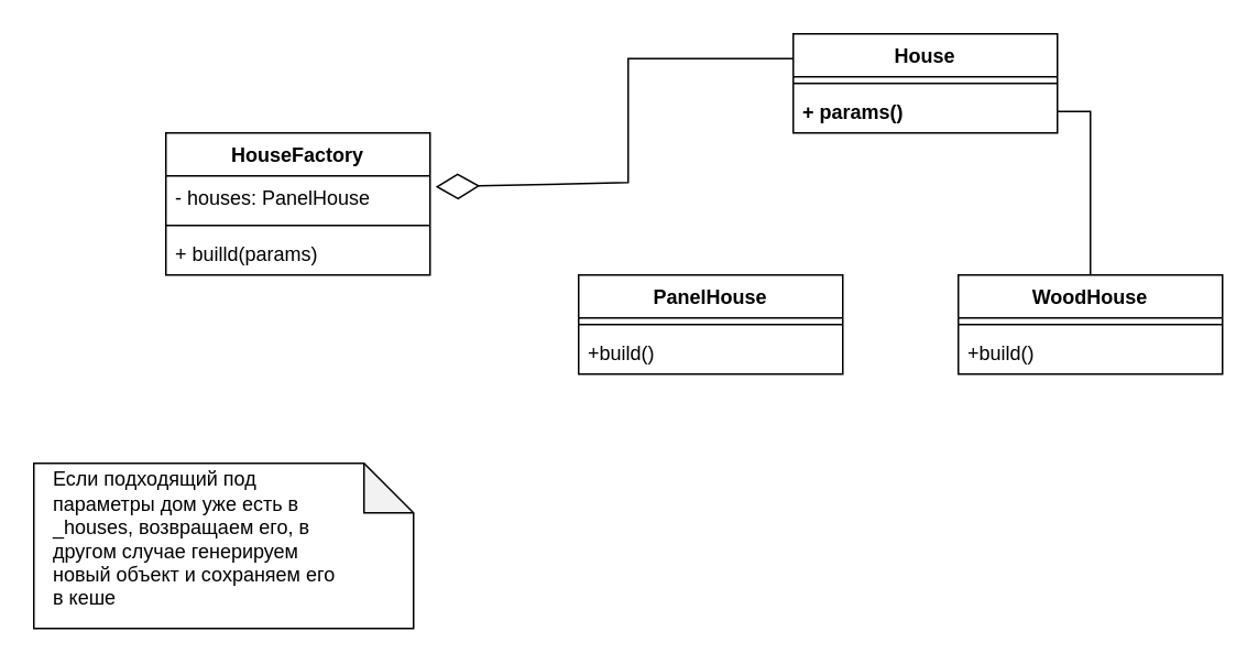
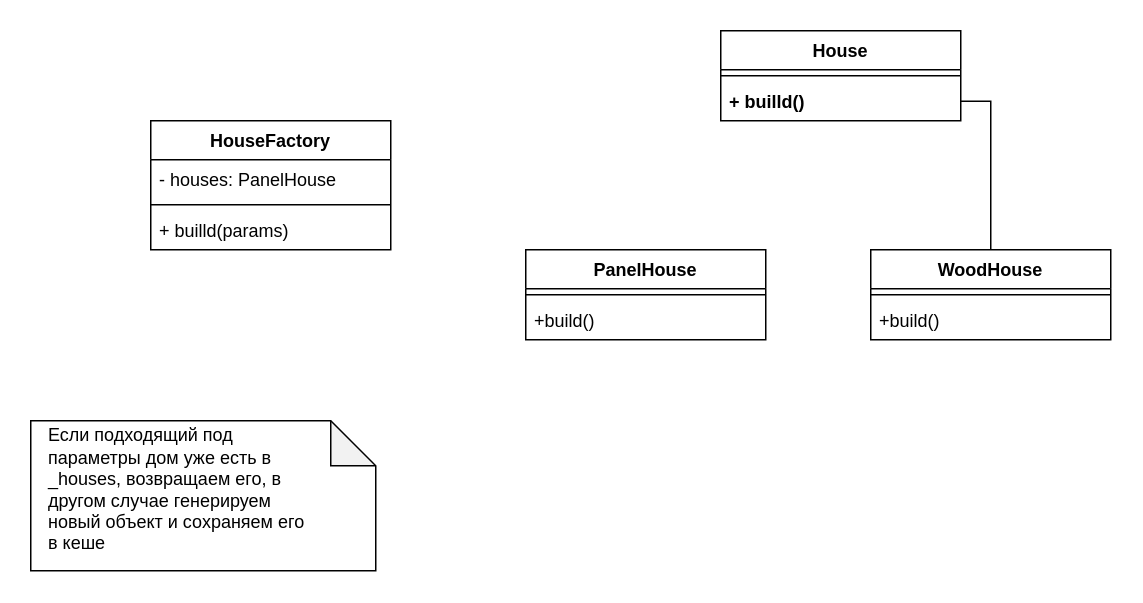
  <mxCell id="0" />
  <mxCell id="1" parent="0" />
  <mxCell id="2" value="HouseFactory" style="swimlane;fontStyle=1;align=center;verticalAlign=top;childLayout=stackLayout;horizontal=1;startSize=26;horizontalStack=0;resizeParent=1;resizeParentMax=0;resizeLast=0;collapsible=1;marginBottom=0;" vertex="1" parent="1"><mxGeometry x="100" y="80" width="160" height="86" as="geometry" /></mxCell>
  <mxCell id="3" value="- houses: PanelHouse" style="text;strokeColor=none;fillColor=none;align=left;verticalAlign=top;spacingLeft=4;spacingRight=4;overflow=hidden;rotatable=0;points=[[0,0.5],[1,0.5]];portConstraint=eastwest;" vertex="1" parent="2"><mxGeometry y="26" width="160" height="26" as="geometry" /></mxCell>
  <mxCell id="4" value="" style="line;strokeWidth=1;fillColor=none;align=left;verticalAlign=middle;spacingTop=-1;spacingLeft=3;spacingRight=3;rotatable=0;labelPosition=right;points=[];portConstraint=eastwest;strokeColor=inherit;" vertex="1" parent="2"><mxGeometry y="52" width="160" height="8" as="geometry" /></mxCell>
  <mxCell id="5" value="+ builld(params)" style="text;strokeColor=none;fillColor=none;align=left;verticalAlign=top;spacingLeft=4;spacingRight=4;overflow=hidden;rotatable=0;points=[[0,0.5],[1,0.5]];portConstraint=eastwest;" vertex="1" parent="2"><mxGeometry y="60" width="160" height="26" as="geometry" /></mxCell>
  <mxCell id="6" value="House" style="swimlane;fontStyle=1;align=center;verticalAlign=top;childLayout=stackLayout;horizontal=1;startSize=26;horizontalStack=0;resizeParent=1;resizeParentMax=0;resizeLast=0;collapsible=1;marginBottom=0;" vertex="1" parent="1"><mxGeometry x="480" y="20" width="160" height="60" as="geometry" /></mxCell>
  <mxCell id="7" value="" style="line;strokeWidth=1;fillColor=none;align=left;verticalAlign=middle;spacingTop=-1;spacingLeft=3;spacingRight=3;rotatable=0;labelPosition=right;points=[];portConstraint=eastwest;strokeColor=inherit;" vertex="1" parent="6"><mxGeometry y="26" width="160" height="8" as="geometry" /></mxCell>
- <mxCell id="8" value="+ params()" style="text;strokeColor=none;fillColor=none;align=left;verticalAlign=top;spacingLeft=4;spacingRight=4;overflow=hidden;rotatable=0;points=[[0,0.5],[1,0.5]];portConstraint=eastwest;fontStyle=1" vertex="1" parent="6"><mxGeometry y="34" width="160" height="26" as="geometry" /></mxCell>
+ <mxCell id="8" value="+ builld()" style="text;strokeColor=none;fillColor=none;align=left;verticalAlign=top;spacingLeft=4;spacingRight=4;overflow=hidden;rotatable=0;points=[[0,0.5],[1,0.5]];portConstraint=eastwest;fontStyle=1" vertex="1" parent="6"><mxGeometry y="34" width="160" height="26" as="geometry" /></mxCell>
  <mxCell id="9" value="PanelHouse" style="swimlane;fontStyle=1;align=center;verticalAlign=top;childLayout=stackLayout;horizontal=1;startSize=26;horizontalStack=0;resizeParent=1;resizeParentMax=0;resizeLast=0;collapsible=1;marginBottom=0;" vertex="1" parent="1"><mxGeometry x="350" y="166" width="160" height="60" as="geometry" /></mxCell>
  <mxCell id="10" value="" style="line;strokeWidth=1;fillColor=none;align=left;verticalAlign=middle;spacingTop=-1;spacingLeft=3;spacingRight=3;rotatable=0;labelPosition=right;points=[];portConstraint=eastwest;strokeColor=inherit;" vertex="1" parent="9"><mxGeometry y="26" width="160" height="8" as="geometry" /></mxCell>
  <mxCell id="11" value="+build()" style="text;strokeColor=none;fillColor=none;align=left;verticalAlign=top;spacingLeft=4;spacingRight=4;overflow=hidden;rotatable=0;points=[[0,0.5],[1,0.5]];portConstraint=eastwest;" vertex="1" parent="9"><mxGeometry y="34" width="160" height="26" as="geometry" /></mxCell>
  <mxCell id="12" style="edgeStyle=orthogonalEdgeStyle;rounded=0;orthogonalLoop=1;jettySize=auto;html=1;entryX=1;entryY=0.5;entryDx=0;entryDy=0;endArrow=none;" edge="1" parent="1" source="13" target="8"><mxGeometry relative="1" as="geometry" /></mxCell>
  <mxCell id="13" value="WoodHouse" style="swimlane;fontStyle=1;align=center;verticalAlign=top;childLayout=stackLayout;horizontal=1;startSize=26;horizontalStack=0;resizeParent=1;resizeParentMax=0;resizeLast=0;collapsible=1;marginBottom=0;" vertex="1" parent="1"><mxGeometry x="580" y="166" width="160" height="60" as="geometry" /></mxCell>
  <mxCell id="14" value="" style="line;strokeWidth=1;fillColor=none;align=left;verticalAlign=middle;spacingTop=-1;spacingLeft=3;spacingRight=3;rotatable=0;labelPosition=right;points=[];portConstraint=eastwest;strokeColor=inherit;" vertex="1" parent="13"><mxGeometry y="26" width="160" height="8" as="geometry" /></mxCell>
  <mxCell id="15" value="+build()" style="text;strokeColor=none;fillColor=none;align=left;verticalAlign=top;spacingLeft=4;spacingRight=4;overflow=hidden;rotatable=0;points=[[0,0.5],[1,0.5]];portConstraint=eastwest;" vertex="1" parent="13"><mxGeometry y="34" width="160" height="26" as="geometry" /></mxCell>
- <mxCell id="16" value="" style="endArrow=diamondThin;endFill=0;endSize=24;html=1;rounded=0;entryX=1.021;entryY=0.256;entryDx=0;entryDy=0;entryPerimeter=0;exitX=0;exitY=0.25;exitDx=0;exitDy=0;" edge="1" parent="1" source="6" target="3"><mxGeometry width="160" relative="1" as="geometry"><mxPoint x="100" y="0" as="sourcePoint" /><mxPoint x="260" y="0" as="targetPoint" /><Array as="points"><mxPoint x="380" y="35" /><mxPoint x="380" y="110" /></Array></mxGeometry></mxCell>
  <mxCell id="17" value="" style="group" vertex="1" connectable="0" parent="1"><mxGeometry x="20" y="280" width="230" height="100" as="geometry" /></mxCell>
  <mxCell id="18" value="" style="shape=note;whiteSpace=wrap;html=1;backgroundOutline=1;darkOpacity=0.05;" vertex="1" parent="17"><mxGeometry width="230" height="100" as="geometry" /></mxCell>
  <mxCell id="19" value="Если подходящий под параметры дом уже есть в _houses, возвращаем его, в другом случае генерируем новый объект и сохраняем его в кеше" style="text;html=1;strokeColor=none;fillColor=none;align=left;verticalAlign=middle;whiteSpace=wrap;rounded=0;" vertex="1" parent="17"><mxGeometry x="10" y="10" width="180" height="72" as="geometry" /></mxCell>
